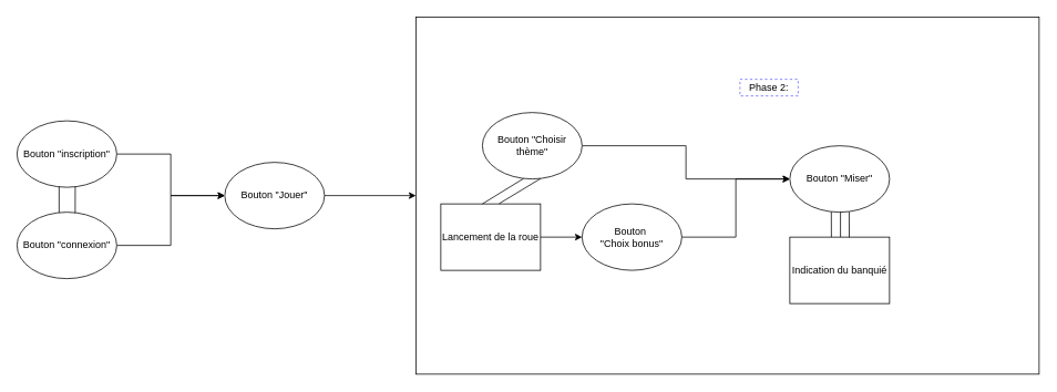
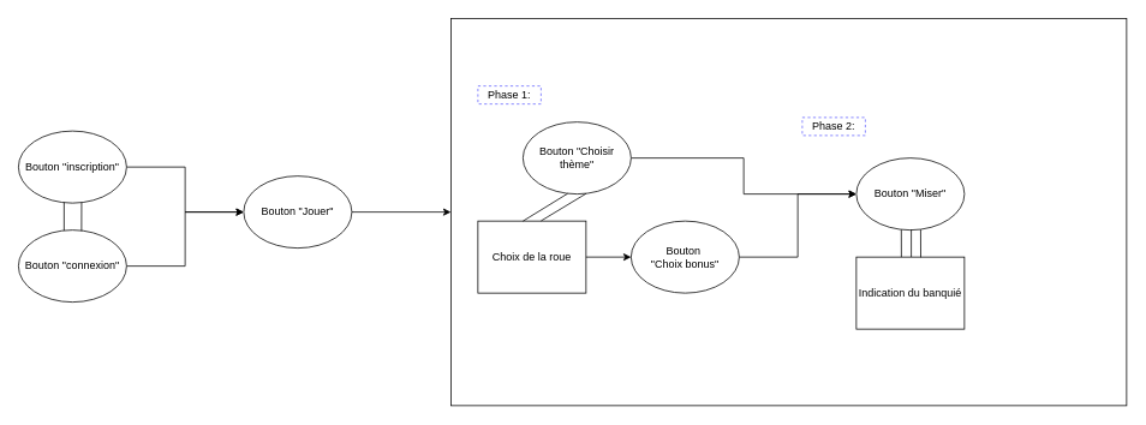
  <mxCell id="0" />
  <mxCell id="1" parent="0" />
  <mxCell id="2" style="edgeStyle=orthogonalEdgeStyle;rounded=0;orthogonalLoop=1;jettySize=auto;html=1;" edge="1" parent="1" source="3" target="7"><mxGeometry relative="1" as="geometry" /></mxCell>
  <mxCell id="3" value="Bouton &quot;inscription&quot;" style="ellipse;whiteSpace=wrap;html=1;" vertex="1" parent="1"><mxGeometry x="20" y="145" width="120" height="80" as="geometry" /></mxCell>
  <mxCell id="4" style="edgeStyle=orthogonalEdgeStyle;rounded=0;orthogonalLoop=1;jettySize=auto;html=1;entryX=0;entryY=0.5;entryDx=0;entryDy=0;" edge="1" parent="1" source="5" target="7"><mxGeometry relative="1" as="geometry" /></mxCell>
  <mxCell id="5" value="Bouton &quot;connexion&quot;" style="ellipse;whiteSpace=wrap;html=1;" vertex="1" parent="1"><mxGeometry x="20" y="255" width="120" height="80" as="geometry" /></mxCell>
  <mxCell id="6" style="edgeStyle=orthogonalEdgeStyle;rounded=0;orthogonalLoop=1;jettySize=auto;html=1;" edge="1" parent="1" source="7" target="10"><mxGeometry relative="1" as="geometry" /></mxCell>
  <mxCell id="7" value="Bouton &quot;Jouer&quot;" style="ellipse;whiteSpace=wrap;html=1;" vertex="1" parent="1"><mxGeometry x="270" y="195" width="120" height="80" as="geometry" /></mxCell>
  <mxCell id="8" value="" style="endArrow=none;html=1;rounded=0;exitX=0.422;exitY=0.007;exitDx=0;exitDy=0;exitPerimeter=0;entryX=0.422;entryY=0.989;entryDx=0;entryDy=0;entryPerimeter=0;" edge="1" parent="1" source="5" target="3"><mxGeometry width="50" height="50" relative="1" as="geometry"><mxPoint x="70" y="256.2" as="sourcePoint" /><mxPoint x="70.32" y="225" as="targetPoint" /></mxGeometry></mxCell>
  <mxCell id="9" value="" style="endArrow=none;html=1;rounded=0;exitX=0.414;exitY=0.015;exitDx=0;exitDy=0;exitPerimeter=0;entryX=0.584;entryY=0.991;entryDx=0;entryDy=0;entryPerimeter=0;" edge="1" parent="1" target="3"><mxGeometry width="50" height="50" relative="1" as="geometry"><mxPoint x="90" y="256" as="sourcePoint" /><mxPoint x="90" y="225" as="targetPoint" /></mxGeometry></mxCell>
  <mxCell id="10" value="" style="rounded=0;whiteSpace=wrap;html=1;" vertex="1" parent="1"><mxGeometry x="500" y="20" width="750" height="430" as="geometry" /></mxCell>
  <mxCell id="11" style="edgeStyle=orthogonalEdgeStyle;rounded=0;orthogonalLoop=1;jettySize=auto;html=1;" edge="1" parent="1" source="12" target="13"><mxGeometry relative="1" as="geometry" /></mxCell>
  <mxCell id="12" value="Bouton &quot;Choisir thème&quot;" style="ellipse;whiteSpace=wrap;html=1;" vertex="1" parent="1"><mxGeometry x="580" y="135" width="120" height="80" as="geometry" /></mxCell>
  <mxCell id="13" value="Bouton &quot;Miser&quot;" style="ellipse;whiteSpace=wrap;html=1;" vertex="1" parent="1"><mxGeometry x="950" y="175" width="120" height="80" as="geometry" /></mxCell>
  <mxCell id="14" style="edgeStyle=orthogonalEdgeStyle;rounded=0;orthogonalLoop=1;jettySize=auto;html=1;entryX=0;entryY=0.5;entryDx=0;entryDy=0;" edge="1" parent="1" source="24" target="13"><mxGeometry relative="1" as="geometry" /></mxCell>
- <mxCell id="15" value="Lancement de la roue" style="rounded=0;whiteSpace=wrap;html=1;" vertex="1" parent="1"><mxGeometry x="530" y="245" width="120" height="80" as="geometry" /></mxCell>
+ <mxCell id="15" value="Choix de la roue" style="rounded=0;whiteSpace=wrap;html=1;" vertex="1" parent="1"><mxGeometry x="530" y="245" width="120" height="80" as="geometry" /></mxCell>
  <mxCell id="16" value="" style="endArrow=none;html=1;rounded=0;exitX=0.413;exitY=0.994;exitDx=0;exitDy=0;exitPerimeter=0;" edge="1" parent="1" source="12"><mxGeometry width="50" height="50" relative="1" as="geometry"><mxPoint x="630" y="214" as="sourcePoint" /><mxPoint x="580" y="245" as="targetPoint" /></mxGeometry></mxCell>
  <mxCell id="17" value="" style="endArrow=none;html=1;rounded=0;exitX=0.584;exitY=0.994;exitDx=0;exitDy=0;exitPerimeter=0;entryX=0.584;entryY=-0.003;entryDx=0;entryDy=0;entryPerimeter=0;" edge="1" parent="1" source="12" target="15"><mxGeometry width="50" height="50" relative="1" as="geometry"><mxPoint x="630" y="215" as="sourcePoint" /><mxPoint x="630" y="245" as="targetPoint" /></mxGeometry></mxCell>
- <mxCell id="19" value="&lt;div&gt;Phase 2:&lt;/div&gt;" style="rounded=0;whiteSpace=wrap;html=1;strokeColor=#6666FF;dashed=1;" vertex="1" parent="1"><mxGeometry x="890" y="95" width="70" height="20" as="geometry" /></mxCell>
+ <mxCell id="18" value="&lt;div&gt;Phase 1:&lt;/div&gt;" style="rounded=0;whiteSpace=wrap;html=1;strokeColor=#6666FF;dashed=1;" vertex="1" parent="1"><mxGeometry x="530" y="95" width="70" height="20" as="geometry" /></mxCell>
+ <mxCell id="19" value="&lt;div&gt;Phase 2:&lt;/div&gt;" style="rounded=0;whiteSpace=wrap;html=1;strokeColor=#6666FF;dashed=1;" vertex="1" parent="1"><mxGeometry x="890" y="130" width="70" height="20" as="geometry" /></mxCell>
  <mxCell id="20" value="Indication du banquié" style="rounded=0;whiteSpace=wrap;html=1;" vertex="1" parent="1"><mxGeometry x="950" y="285" width="120" height="80" as="geometry" /></mxCell>
  <mxCell id="21" value="" style="endArrow=none;html=1;rounded=0;entryX=0.595;entryY=0.994;entryDx=0;entryDy=0;entryPerimeter=0;exitX=0.596;exitY=0.004;exitDx=0;exitDy=0;exitPerimeter=0;" edge="1" parent="1" source="20" target="13"><mxGeometry width="50" height="50" relative="1" as="geometry"><mxPoint x="990" y="325" as="sourcePoint" /><mxPoint x="1040" y="275" as="targetPoint" /></mxGeometry></mxCell>
  <mxCell id="22" value="" style="endArrow=none;html=1;rounded=0;entryX=0.416;entryY=0.995;entryDx=0;entryDy=0;entryPerimeter=0;exitX=0.6;exitY=0.006;exitDx=0;exitDy=0;exitPerimeter=0;" edge="1" parent="1" target="13"><mxGeometry width="50" height="50" relative="1" as="geometry"><mxPoint x="1000" y="285" as="sourcePoint" /><mxPoint x="1000" y="255" as="targetPoint" /></mxGeometry></mxCell>
  <mxCell id="23" value="" style="edgeStyle=orthogonalEdgeStyle;rounded=0;orthogonalLoop=1;jettySize=auto;html=1;entryX=0;entryY=0.5;entryDx=0;entryDy=0;" edge="1" parent="1" source="15" target="24"><mxGeometry relative="1" as="geometry"><mxPoint x="650" y="285" as="sourcePoint" /><mxPoint x="950" y="215" as="targetPoint" /></mxGeometry></mxCell>
  <mxCell id="24" value="&lt;div&gt;Bouton&amp;nbsp;&lt;/div&gt;&lt;div&gt;&quot;Choix bonus&quot;&lt;/div&gt;" style="ellipse;whiteSpace=wrap;html=1;" vertex="1" parent="1"><mxGeometry x="700" y="245" width="120" height="80" as="geometry" /></mxCell>
  <mxCell id="25" value="" style="endArrow=none;html=1;rounded=0;entryX=0.508;entryY=0.995;entryDx=0;entryDy=0;entryPerimeter=0;exitX=0.508;exitY=-0.001;exitDx=0;exitDy=0;exitPerimeter=0;" edge="1" parent="1" source="20" target="13"><mxGeometry width="50" height="50" relative="1" as="geometry"><mxPoint x="1010.5" y="285" as="sourcePoint" /><mxPoint x="1009.5" y="255" as="targetPoint" /></mxGeometry></mxCell>
